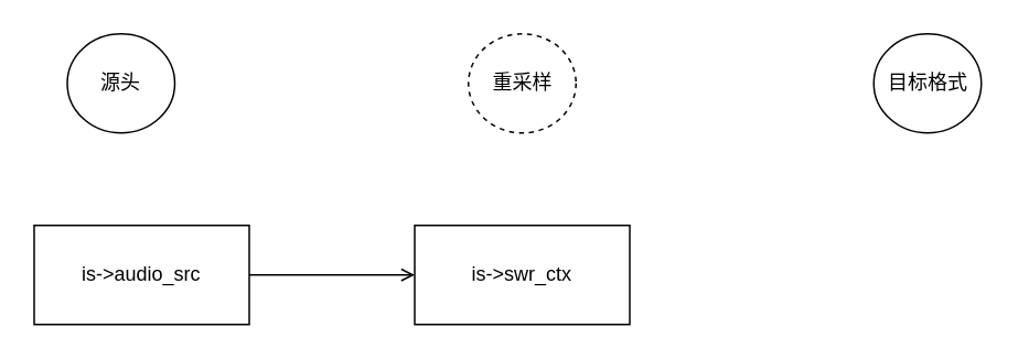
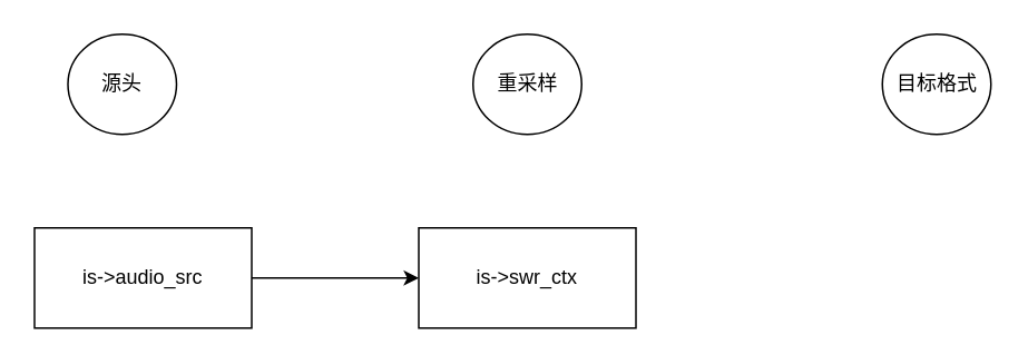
  <mxCell id="0" />
  <mxCell id="1" parent="0" />
- <mxCell id="2" style="edgeStyle=orthogonalEdgeStyle;rounded=0;orthogonalLoop=1;jettySize=auto;html=1;endArrow=open;" edge="1" parent="1" source="3" target="4"><mxGeometry relative="1" as="geometry" /></mxCell>
+ <mxCell id="2" style="edgeStyle=orthogonalEdgeStyle;rounded=0;orthogonalLoop=1;jettySize=auto;html=1;" edge="1" parent="1" source="3" target="4"><mxGeometry relative="1" as="geometry" /></mxCell>
  <mxCell id="3" value="is-&amp;gt;audio_src" style="rounded=0;whiteSpace=wrap;html=1;" parent="1" vertex="1"><mxGeometry x="20" y="136" width="130" height="60" as="geometry" /></mxCell>
  <mxCell id="4" value="is-&amp;gt;swr_ctx" style="rounded=0;whiteSpace=wrap;html=1;" vertex="1" parent="1"><mxGeometry x="250" y="136" width="130" height="60" as="geometry" /></mxCell>
  <mxCell id="5" value="源头" style="ellipse;whiteSpace=wrap;html=1;" vertex="1" parent="1"><mxGeometry x="40" y="20" width="65" height="60" as="geometry" /></mxCell>
- <mxCell id="6" value="重采样" style="ellipse;whiteSpace=wrap;html=1;dashed=1;" vertex="1" parent="1"><mxGeometry x="282.5" y="20" width="65" height="60" as="geometry" /></mxCell>
+ <mxCell id="6" value="重采样" style="ellipse;whiteSpace=wrap;html=1;" vertex="1" parent="1"><mxGeometry x="282.5" y="20" width="65" height="60" as="geometry" /></mxCell>
  <mxCell id="7" value="目标格式" style="ellipse;whiteSpace=wrap;html=1;" vertex="1" parent="1"><mxGeometry x="527.5" y="20" width="65" height="60" as="geometry" /></mxCell>
